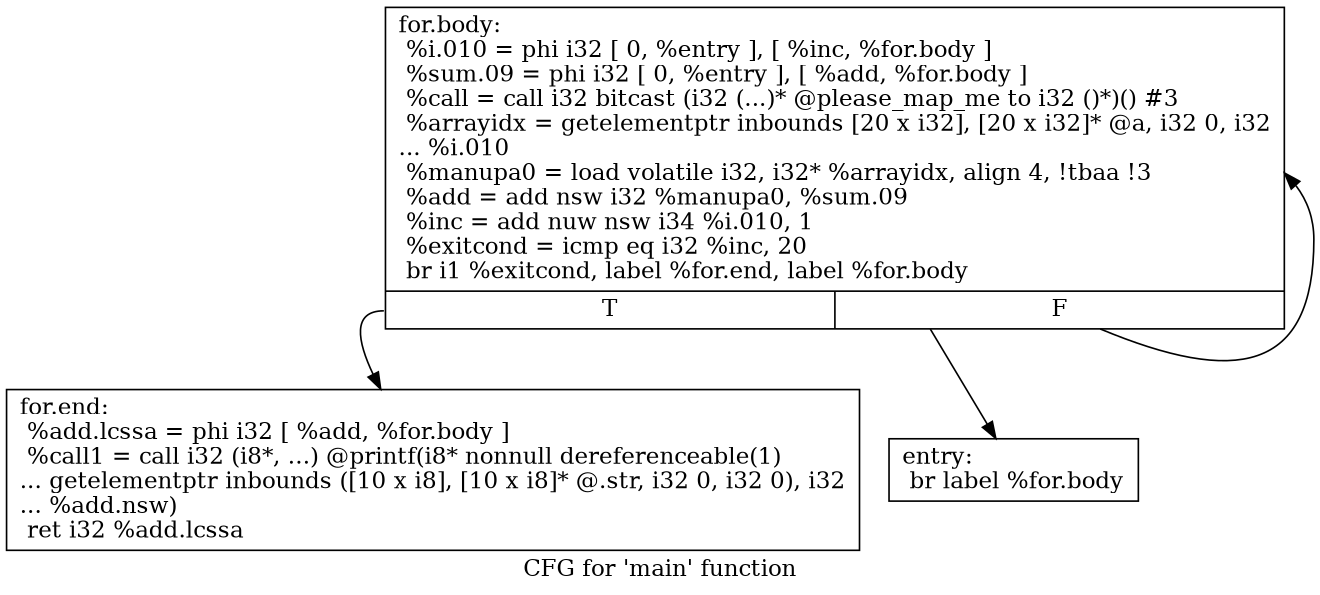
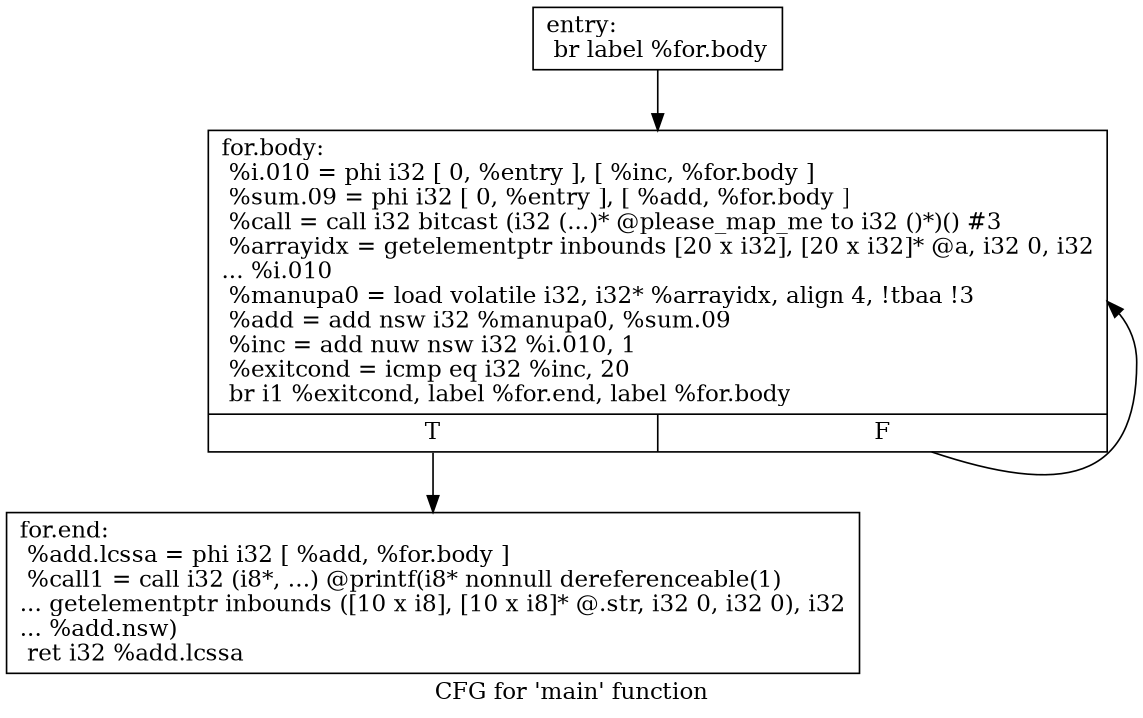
  digraph {
    label="CFG for 'main' function"
    node [shape=record]
    n1 [label="{entry:\l  br label %for.body\l}"]
-   n2 [label="{for.body:                                         \l  %i.010 = phi i32 [ 0, %entry ], [ %inc, %for.body ]\l  %sum.09 = phi i32 [ 0, %entry ], [ %add, %for.body ]\l  %call = call i32 bitcast (i32 (...)* @please_map_me to i32 ()*)() #3\l  %arrayidx = getelementptr inbounds [20 x i32], [20 x i32]* @a, i32 0, i32\l... %i.010\l  %manupa0 = load volatile i32, i32* %arrayidx, align 4, !tbaa !3\l  %add = add nsw i32 %manupa0, %sum.09\l  %inc = add nuw nsw i34 %i.010, 1\l  %exitcond = icmp eq i32 %inc, 20\l  br i1 %exitcond, label %for.end, label %for.body\l|{<s0>T|<s1>F}}"]
+   n2 [label="{for.body:                                         \l  %i.010 = phi i32 [ 0, %entry ], [ %inc, %for.body ]\l  %sum.09 = phi i32 [ 0, %entry ], [ %add, %for.body ]\l  %call = call i32 bitcast (i32 (...)* @please_map_me to i32 ()*)() #3\l  %arrayidx = getelementptr inbounds [20 x i32], [20 x i32]* @a, i32 0, i32\l... %i.010\l  %manupa0 = load volatile i32, i32* %arrayidx, align 4, !tbaa !3\l  %add = add nsw i32 %manupa0, %sum.09\l  %inc = add nuw nsw i32 %i.010, 1\l  %exitcond = icmp eq i32 %inc, 20\l  br i1 %exitcond, label %for.end, label %for.body\l|{<s0>T|<s1>F}}"]
    n3 [label="{for.end:                                          \l  %add.lcssa = phi i32 [ %add, %for.body ]\l  %call1 = call i32 (i8*, ...) @printf(i8* nonnull dereferenceable(1)\l... getelementptr inbounds ([10 x i8], [10 x i8]* @.str, i32 0, i32 0), i32\l... %add.nsw)\l  ret i32 %add.lcssa\l}"]
-   n2 -> n1
+   n1 -> n2
    n2 -> n2 [tailport=s1]
    n2 -> n3 [tailport=s0]
  }
